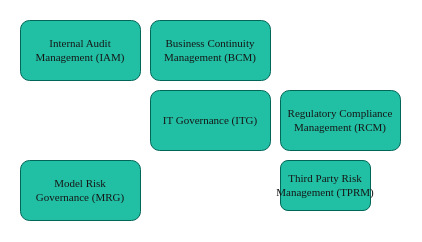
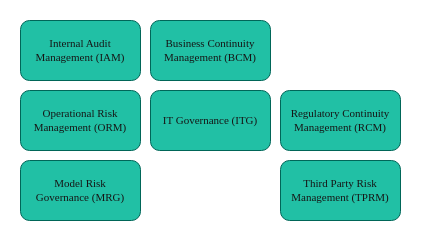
  <mxCell id="0" />
  <mxCell id="1" parent="0" />
+ <mxCell id="2" value="&lt;span style=&quot;box-sizing: inherit; padding: 0px; border: 0px; margin: 0px; font-variant-numeric: inherit; font-variant-east-asian: inherit; font-stretch: inherit; line-height: inherit; font-size: 11px; vertical-align: baseline; color: rgb(22, 22, 22); text-align: left;&quot; class=&quot;ph&quot;&gt;Operational Risk Management&lt;/span&gt;&lt;span style=&quot;color: rgb(22, 22, 22); font-size: 11px; text-align: left;&quot;&gt;&amp;nbsp;(ORM)&lt;/span&gt;" style="rounded=1;whiteSpace=wrap;html=1;fontFamily=Tahoma;fontSize=11;fillColor=#21C0A5;fontColor=#5C5C5C;strokeColor=#006658;" vertex="1" parent="1"><mxGeometry x="20" y="90" width="120" height="60" as="geometry" /></mxCell>
  <mxCell id="3" value="&lt;span style=&quot;box-sizing: inherit; padding: 0px; border: 0px; margin: 0px; font-variant-numeric: inherit; font-variant-east-asian: inherit; font-stretch: inherit; line-height: inherit; font-size: 11px; vertical-align: baseline; color: rgb(22, 22, 22); text-align: left;&quot; class=&quot;ph&quot;&gt;Business Continuity Management&lt;/span&gt;&lt;span style=&quot;color: rgb(22, 22, 22); font-size: 11px; text-align: left;&quot;&gt;&amp;nbsp;(BCM)&lt;/span&gt;" style="rounded=1;whiteSpace=wrap;html=1;fontFamily=Tahoma;fontSize=11;fillColor=#21C0A5;fontColor=#5C5C5C;strokeColor=#006658;" vertex="1" parent="1"><mxGeometry x="150" y="20" width="120" height="60" as="geometry" /></mxCell>
  <mxCell id="4" value="&lt;span style=&quot;box-sizing: inherit; padding: 0px; border: 0px; margin: 0px; font-variant-numeric: inherit; font-variant-east-asian: inherit; font-stretch: inherit; line-height: inherit; font-size: 11px; vertical-align: baseline; color: rgb(22, 22, 22); text-align: left;&quot; class=&quot;ph&quot;&gt;Model Risk Governance&lt;/span&gt;&lt;span style=&quot;color: rgb(22, 22, 22); font-size: 11px; text-align: left;&quot;&gt;&amp;nbsp;(MRG)&lt;/span&gt;" style="rounded=1;whiteSpace=wrap;html=1;fontFamily=Tahoma;fontSize=11;fillColor=#21C0A5;fontColor=#5C5C5C;strokeColor=#006658;" vertex="1" parent="1"><mxGeometry x="20" y="160" width="120" height="60" as="geometry" /></mxCell>
  <mxCell id="5" value="&lt;span style=&quot;box-sizing: inherit; padding: 0px; border: 0px; margin: 0px; font-variant-numeric: inherit; font-variant-east-asian: inherit; font-stretch: inherit; line-height: inherit; font-size: 11px; vertical-align: baseline; color: rgb(22, 22, 22); text-align: left;&quot; class=&quot;ph&quot;&gt;&amp;nbsp;IT Governance&lt;/span&gt;&lt;span style=&quot;color: rgb(22, 22, 22); font-size: 11px; text-align: left;&quot;&gt;&amp;nbsp;(ITG)&amp;nbsp;&lt;/span&gt;" style="rounded=1;whiteSpace=wrap;html=1;fontFamily=Tahoma;fontSize=11;fillColor=#21C0A5;fontColor=#5C5C5C;strokeColor=#006658;" vertex="1" parent="1"><mxGeometry x="150" y="90" width="120" height="60" as="geometry" /></mxCell>
  <mxCell id="6" value="&lt;span style=&quot;box-sizing: inherit; padding: 0px; border: 0px; margin: 0px; font-variant-numeric: inherit; font-variant-east-asian: inherit; font-stretch: inherit; line-height: inherit; font-size: 11px; vertical-align: baseline; color: rgb(22, 22, 22); text-align: left;&quot; class=&quot;ph&quot;&gt;Internal Audit Management&lt;/span&gt;&lt;span style=&quot;color: rgb(22, 22, 22); font-size: 11px; text-align: left;&quot;&gt;&amp;nbsp;(IAM)&lt;/span&gt;" style="rounded=1;whiteSpace=wrap;html=1;fontFamily=Tahoma;fontSize=11;fillColor=#21C0A5;fontColor=#5C5C5C;strokeColor=#006658;" vertex="1" parent="1"><mxGeometry x="20" y="20" width="120" height="60" as="geometry" /></mxCell>
- <mxCell id="7" value="&lt;p&gt;&lt;span style=&quot;box-sizing: inherit; padding: 0px; border: 0px; margin: 0px; font-variant-numeric: inherit; font-variant-east-asian: inherit; font-stretch: inherit; line-height: inherit; font-size: 11px; vertical-align: baseline; color: rgb(22, 22, 22); text-align: left;&quot; class=&quot;ph&quot;&gt;Regulatory Compliance Management&lt;/span&gt;&lt;span style=&quot;color: rgb(22, 22, 22); font-size: 11px; text-align: left;&quot;&gt;&amp;nbsp;(RCM)&lt;/span&gt;&lt;/p&gt;" style="rounded=1;whiteSpace=wrap;html=1;fontFamily=Tahoma;fontSize=11;fillColor=#21C0A5;fontColor=#5C5C5C;strokeColor=#006658;" vertex="1" parent="1"><mxGeometry x="280" y="90" width="120" height="60" as="geometry" /></mxCell>
- <mxCell id="8" value="&lt;span style=&quot;box-sizing: inherit; padding: 0px; border: 0px; margin: 0px; font-variant-numeric: inherit; font-variant-east-asian: inherit; font-stretch: inherit; line-height: inherit; font-size: 11px; vertical-align: baseline; color: rgb(22, 22, 22); text-align: left;&quot; class=&quot;ph&quot;&gt;Third Party Risk Management&lt;/span&gt;&lt;span style=&quot;color: rgb(22, 22, 22); font-size: 11px; text-align: left;&quot;&gt;&amp;nbsp;(TPRM)&lt;/span&gt;" style="rounded=1;whiteSpace=wrap;html=1;fontFamily=Tahoma;fontSize=11;fillColor=#21C0A5;fontColor=#5C5C5C;strokeColor=#006658;" vertex="1" parent="1"><mxGeometry x="280" y="160" width="90" height="50" as="geometry" /></mxCell>
+ <mxCell id="7" value="&lt;p&gt;&lt;span style=&quot;box-sizing: inherit; padding: 0px; border: 0px; margin: 0px; font-variant-numeric: inherit; font-variant-east-asian: inherit; font-stretch: inherit; line-height: inherit; font-size: 11px; vertical-align: baseline; color: rgb(22, 22, 22); text-align: left;&quot; class=&quot;ph&quot;&gt;Regulatory Continuity Management&lt;/span&gt;&lt;span style=&quot;color: rgb(22, 22, 22); font-size: 11px; text-align: left;&quot;&gt;&amp;nbsp;(RCM)&lt;/span&gt;&lt;/p&gt;" style="rounded=1;whiteSpace=wrap;html=1;fontFamily=Tahoma;fontSize=11;fillColor=#21C0A5;fontColor=#5C5C5C;strokeColor=#006658;" vertex="1" parent="1"><mxGeometry x="280" y="90" width="120" height="60" as="geometry" /></mxCell>
+ <mxCell id="8" value="&lt;span style=&quot;box-sizing: inherit; padding: 0px; border: 0px; margin: 0px; font-variant-numeric: inherit; font-variant-east-asian: inherit; font-stretch: inherit; line-height: inherit; font-size: 11px; vertical-align: baseline; color: rgb(22, 22, 22); text-align: left;&quot; class=&quot;ph&quot;&gt;Third Party Risk Management&lt;/span&gt;&lt;span style=&quot;color: rgb(22, 22, 22); font-size: 11px; text-align: left;&quot;&gt;&amp;nbsp;(TPRM)&lt;/span&gt;" style="rounded=1;whiteSpace=wrap;html=1;fontFamily=Tahoma;fontSize=11;fillColor=#21C0A5;fontColor=#5C5C5C;strokeColor=#006658;" vertex="1" parent="1"><mxGeometry x="280" y="160" width="120" height="60" as="geometry" /></mxCell>
